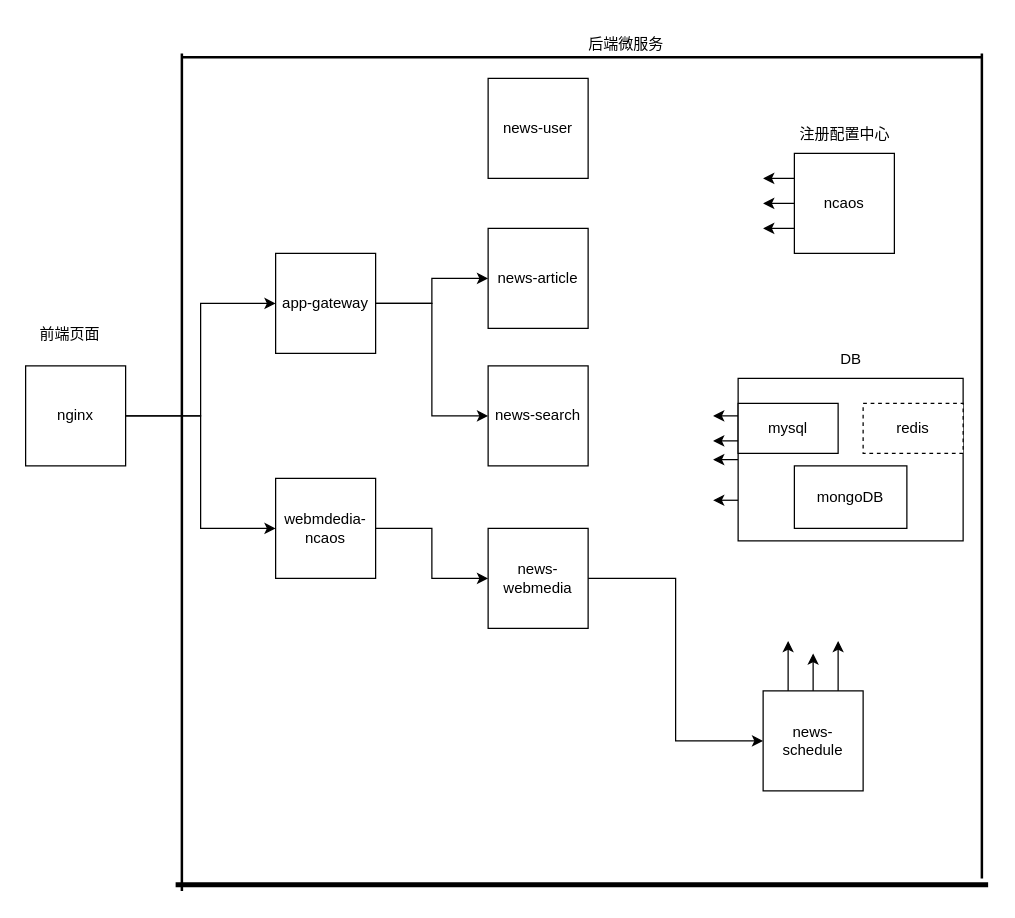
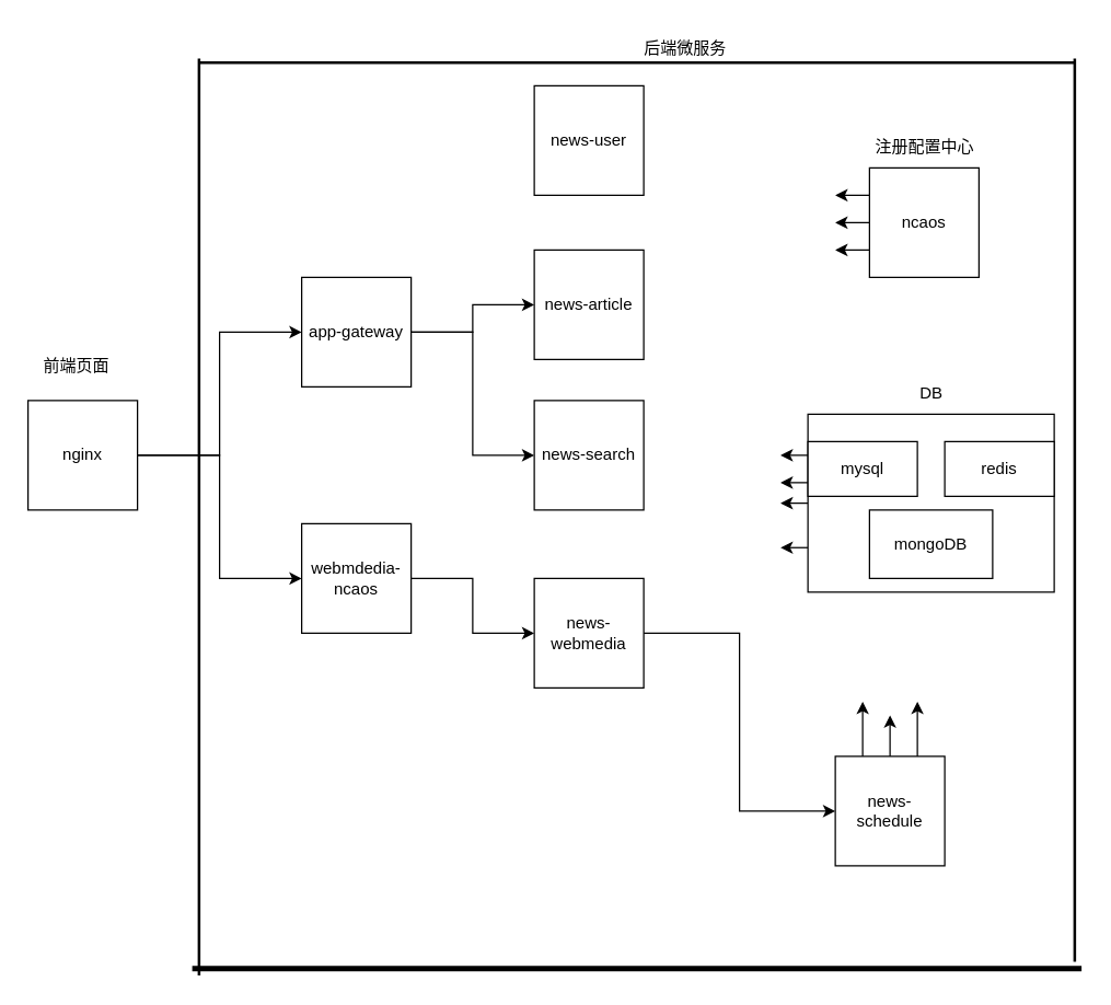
  <mxCell id="0" />
  <mxCell id="1" parent="0" />
  <mxCell id="2" style="edgeStyle=orthogonalEdgeStyle;rounded=0;orthogonalLoop=1;jettySize=auto;html=1;exitX=1;exitY=0.5;exitDx=0;exitDy=0;entryX=0;entryY=0.5;entryDx=0;entryDy=0;" parent="1" source="4" target="7" edge="1"><mxGeometry relative="1" as="geometry" /></mxCell>
  <mxCell id="3" style="edgeStyle=orthogonalEdgeStyle;rounded=0;orthogonalLoop=1;jettySize=auto;html=1;exitX=1;exitY=0.5;exitDx=0;exitDy=0;entryX=0;entryY=0.5;entryDx=0;entryDy=0;" parent="1" source="4" target="9" edge="1"><mxGeometry relative="1" as="geometry" /></mxCell>
  <mxCell id="4" value="nginx" style="whiteSpace=wrap;html=1;aspect=fixed;" parent="1" vertex="1"><mxGeometry x="20" y="292" width="80" height="80" as="geometry" /></mxCell>
  <mxCell id="5" style="edgeStyle=orthogonalEdgeStyle;rounded=0;orthogonalLoop=1;jettySize=auto;html=1;exitX=1;exitY=0.5;exitDx=0;exitDy=0;entryX=0;entryY=0.5;entryDx=0;entryDy=0;" parent="1" source="7" target="10" edge="1"><mxGeometry relative="1" as="geometry" /></mxCell>
  <mxCell id="6" style="edgeStyle=orthogonalEdgeStyle;rounded=0;orthogonalLoop=1;jettySize=auto;html=1;exitX=1;exitY=0.5;exitDx=0;exitDy=0;entryX=0;entryY=0.5;entryDx=0;entryDy=0;" parent="1" source="7" target="12" edge="1"><mxGeometry relative="1" as="geometry" /></mxCell>
  <mxCell id="7" value="app-gateway" style="whiteSpace=wrap;html=1;aspect=fixed;" parent="1" vertex="1"><mxGeometry x="220" y="202" width="80" height="80" as="geometry" /></mxCell>
  <mxCell id="8" style="edgeStyle=orthogonalEdgeStyle;rounded=0;orthogonalLoop=1;jettySize=auto;html=1;exitX=1;exitY=0.5;exitDx=0;exitDy=0;entryX=0;entryY=0.5;entryDx=0;entryDy=0;" parent="1" source="9" target="14" edge="1"><mxGeometry relative="1" as="geometry" /></mxCell>
  <mxCell id="9" value="webmdedia-ncaos" style="whiteSpace=wrap;html=1;aspect=fixed;" parent="1" vertex="1"><mxGeometry x="220" y="382" width="80" height="80" as="geometry" /></mxCell>
  <mxCell id="10" value="news-article" style="whiteSpace=wrap;html=1;aspect=fixed;" parent="1" vertex="1"><mxGeometry x="390" y="182" width="80" height="80" as="geometry" /></mxCell>
  <mxCell id="11" value="news-user" style="whiteSpace=wrap;html=1;aspect=fixed;" parent="1" vertex="1"><mxGeometry x="390" y="62" width="80" height="80" as="geometry" /></mxCell>
  <mxCell id="12" value="news-search" style="whiteSpace=wrap;html=1;aspect=fixed;" parent="1" vertex="1"><mxGeometry x="390" y="292" width="80" height="80" as="geometry" /></mxCell>
  <mxCell id="13" style="edgeStyle=orthogonalEdgeStyle;rounded=0;orthogonalLoop=1;jettySize=auto;html=1;exitX=1;exitY=0.5;exitDx=0;exitDy=0;entryX=0;entryY=0.5;entryDx=0;entryDy=0;" parent="1" source="14" target="18" edge="1"><mxGeometry relative="1" as="geometry" /></mxCell>
  <mxCell id="14" value="news-webmedia" style="whiteSpace=wrap;html=1;aspect=fixed;" parent="1" vertex="1"><mxGeometry x="390" y="422" width="80" height="80" as="geometry" /></mxCell>
  <mxCell id="15" style="edgeStyle=orthogonalEdgeStyle;rounded=0;orthogonalLoop=1;jettySize=auto;html=1;exitX=0.25;exitY=0;exitDx=0;exitDy=0;" parent="1" source="18" edge="1"><mxGeometry relative="1" as="geometry"><mxPoint x="630" y="512" as="targetPoint" /></mxGeometry></mxCell>
  <mxCell id="16" style="edgeStyle=orthogonalEdgeStyle;rounded=0;orthogonalLoop=1;jettySize=auto;html=1;exitX=0.5;exitY=0;exitDx=0;exitDy=0;" parent="1" source="18" edge="1"><mxGeometry relative="1" as="geometry"><mxPoint x="650" y="522" as="targetPoint" /></mxGeometry></mxCell>
  <mxCell id="17" style="edgeStyle=orthogonalEdgeStyle;rounded=0;orthogonalLoop=1;jettySize=auto;html=1;exitX=0.75;exitY=0;exitDx=0;exitDy=0;" parent="1" source="18" edge="1"><mxGeometry relative="1" as="geometry"><mxPoint x="670" y="512" as="targetPoint" /></mxGeometry></mxCell>
  <mxCell id="18" value="news-schedule" style="whiteSpace=wrap;html=1;aspect=fixed;" parent="1" vertex="1"><mxGeometry x="610" y="552" width="80" height="80" as="geometry" /></mxCell>
  <mxCell id="19" value="前端页面" style="text;html=1;align=center;verticalAlign=middle;resizable=0;points=[];autosize=1;strokeColor=none;fillColor=none;" parent="1" vertex="1"><mxGeometry x="20" y="252" width="70" height="30" as="geometry" /></mxCell>
  <mxCell id="20" value="" style="line;strokeWidth=2;direction=south;html=1;" parent="1" vertex="1"><mxGeometry x="140" y="42" width="10" height="670" as="geometry" /></mxCell>
  <mxCell id="21" value="" style="line;strokeWidth=4;html=1;perimeter=backbonePerimeter;points=[];outlineConnect=0;" parent="1" vertex="1"><mxGeometry x="140" y="702" width="650" height="10" as="geometry" /></mxCell>
  <mxCell id="22" value="" style="line;strokeWidth=2;direction=south;html=1;" parent="1" vertex="1"><mxGeometry x="780" y="42" width="10" height="660" as="geometry" /></mxCell>
  <mxCell id="23" value="" style="line;strokeWidth=2;html=1;" parent="1" vertex="1"><mxGeometry x="145" y="40" width="640" height="10" as="geometry" /></mxCell>
  <mxCell id="24" value="后端微服务" style="text;html=1;align=center;verticalAlign=middle;resizable=0;points=[];autosize=1;strokeColor=none;fillColor=none;" parent="1" vertex="1"><mxGeometry x="460" y="20" width="80" height="30" as="geometry" /></mxCell>
  <mxCell id="25" style="edgeStyle=orthogonalEdgeStyle;rounded=0;orthogonalLoop=1;jettySize=auto;html=1;exitX=0;exitY=0.25;exitDx=0;exitDy=0;" edge="1" parent="1" source="28"><mxGeometry relative="1" as="geometry"><mxPoint x="610" y="142" as="targetPoint" /></mxGeometry></mxCell>
  <mxCell id="26" style="edgeStyle=orthogonalEdgeStyle;rounded=0;orthogonalLoop=1;jettySize=auto;html=1;exitX=0;exitY=0.5;exitDx=0;exitDy=0;" edge="1" parent="1" source="28"><mxGeometry relative="1" as="geometry"><mxPoint x="610" y="162" as="targetPoint" /></mxGeometry></mxCell>
  <mxCell id="27" style="edgeStyle=orthogonalEdgeStyle;rounded=0;orthogonalLoop=1;jettySize=auto;html=1;exitX=0;exitY=0.75;exitDx=0;exitDy=0;" edge="1" parent="1" source="28"><mxGeometry relative="1" as="geometry"><mxPoint x="610" y="182" as="targetPoint" /></mxGeometry></mxCell>
  <mxCell id="28" value="ncaos" style="whiteSpace=wrap;html=1;aspect=fixed;" parent="1" vertex="1"><mxGeometry x="635" y="122" width="80" height="80" as="geometry" /></mxCell>
  <mxCell id="29" value="注册配置中心" style="text;html=1;align=center;verticalAlign=middle;resizable=0;points=[];autosize=1;strokeColor=none;fillColor=none;" parent="1" vertex="1"><mxGeometry x="625" y="92" width="100" height="30" as="geometry" /></mxCell>
  <mxCell id="30" style="edgeStyle=orthogonalEdgeStyle;rounded=0;orthogonalLoop=1;jettySize=auto;html=1;exitX=0;exitY=0.75;exitDx=0;exitDy=0;" edge="1" parent="1" source="32"><mxGeometry relative="1" as="geometry"><mxPoint x="570" y="400" as="targetPoint" /></mxGeometry></mxCell>
  <mxCell id="31" style="edgeStyle=orthogonalEdgeStyle;rounded=0;orthogonalLoop=1;jettySize=auto;html=1;exitX=0;exitY=0.5;exitDx=0;exitDy=0;" edge="1" parent="1" source="32"><mxGeometry relative="1" as="geometry"><mxPoint x="570" y="367" as="targetPoint" /></mxGeometry></mxCell>
  <mxCell id="32" value="" style="rounded=0;whiteSpace=wrap;html=1;" vertex="1" parent="1"><mxGeometry x="590" y="302" width="180" height="130" as="geometry" /></mxCell>
  <mxCell id="33" style="edgeStyle=orthogonalEdgeStyle;rounded=0;orthogonalLoop=1;jettySize=auto;html=1;exitX=0;exitY=0.25;exitDx=0;exitDy=0;" edge="1" parent="1" source="35"><mxGeometry relative="1" as="geometry"><mxPoint x="570" y="332" as="targetPoint" /></mxGeometry></mxCell>
  <mxCell id="34" style="edgeStyle=orthogonalEdgeStyle;rounded=0;orthogonalLoop=1;jettySize=auto;html=1;exitX=0;exitY=0.75;exitDx=0;exitDy=0;" edge="1" parent="1" source="35"><mxGeometry relative="1" as="geometry"><mxPoint x="570" y="352" as="targetPoint" /></mxGeometry></mxCell>
  <mxCell id="35" value="mysql" style="rounded=0;whiteSpace=wrap;html=1;" vertex="1" parent="1"><mxGeometry x="590" y="322" width="80" height="40" as="geometry" /></mxCell>
- <mxCell id="36" value="redis" style="rounded=0;whiteSpace=wrap;html=1;dashed=1;" vertex="1" parent="1"><mxGeometry x="690" y="322" width="80" height="40" as="geometry" /></mxCell>
+ <mxCell id="36" value="redis" style="rounded=0;whiteSpace=wrap;html=1;" vertex="1" parent="1"><mxGeometry x="690" y="322" width="80" height="40" as="geometry" /></mxCell>
  <mxCell id="37" value="mongoDB" style="rounded=0;whiteSpace=wrap;html=1;" vertex="1" parent="1"><mxGeometry x="635" y="372" width="90" height="50" as="geometry" /></mxCell>
  <mxCell id="38" value="DB" style="text;html=1;align=center;verticalAlign=middle;resizable=0;points=[];autosize=1;strokeColor=none;fillColor=none;" vertex="1" parent="1"><mxGeometry x="660" y="272" width="40" height="30" as="geometry" /></mxCell>
